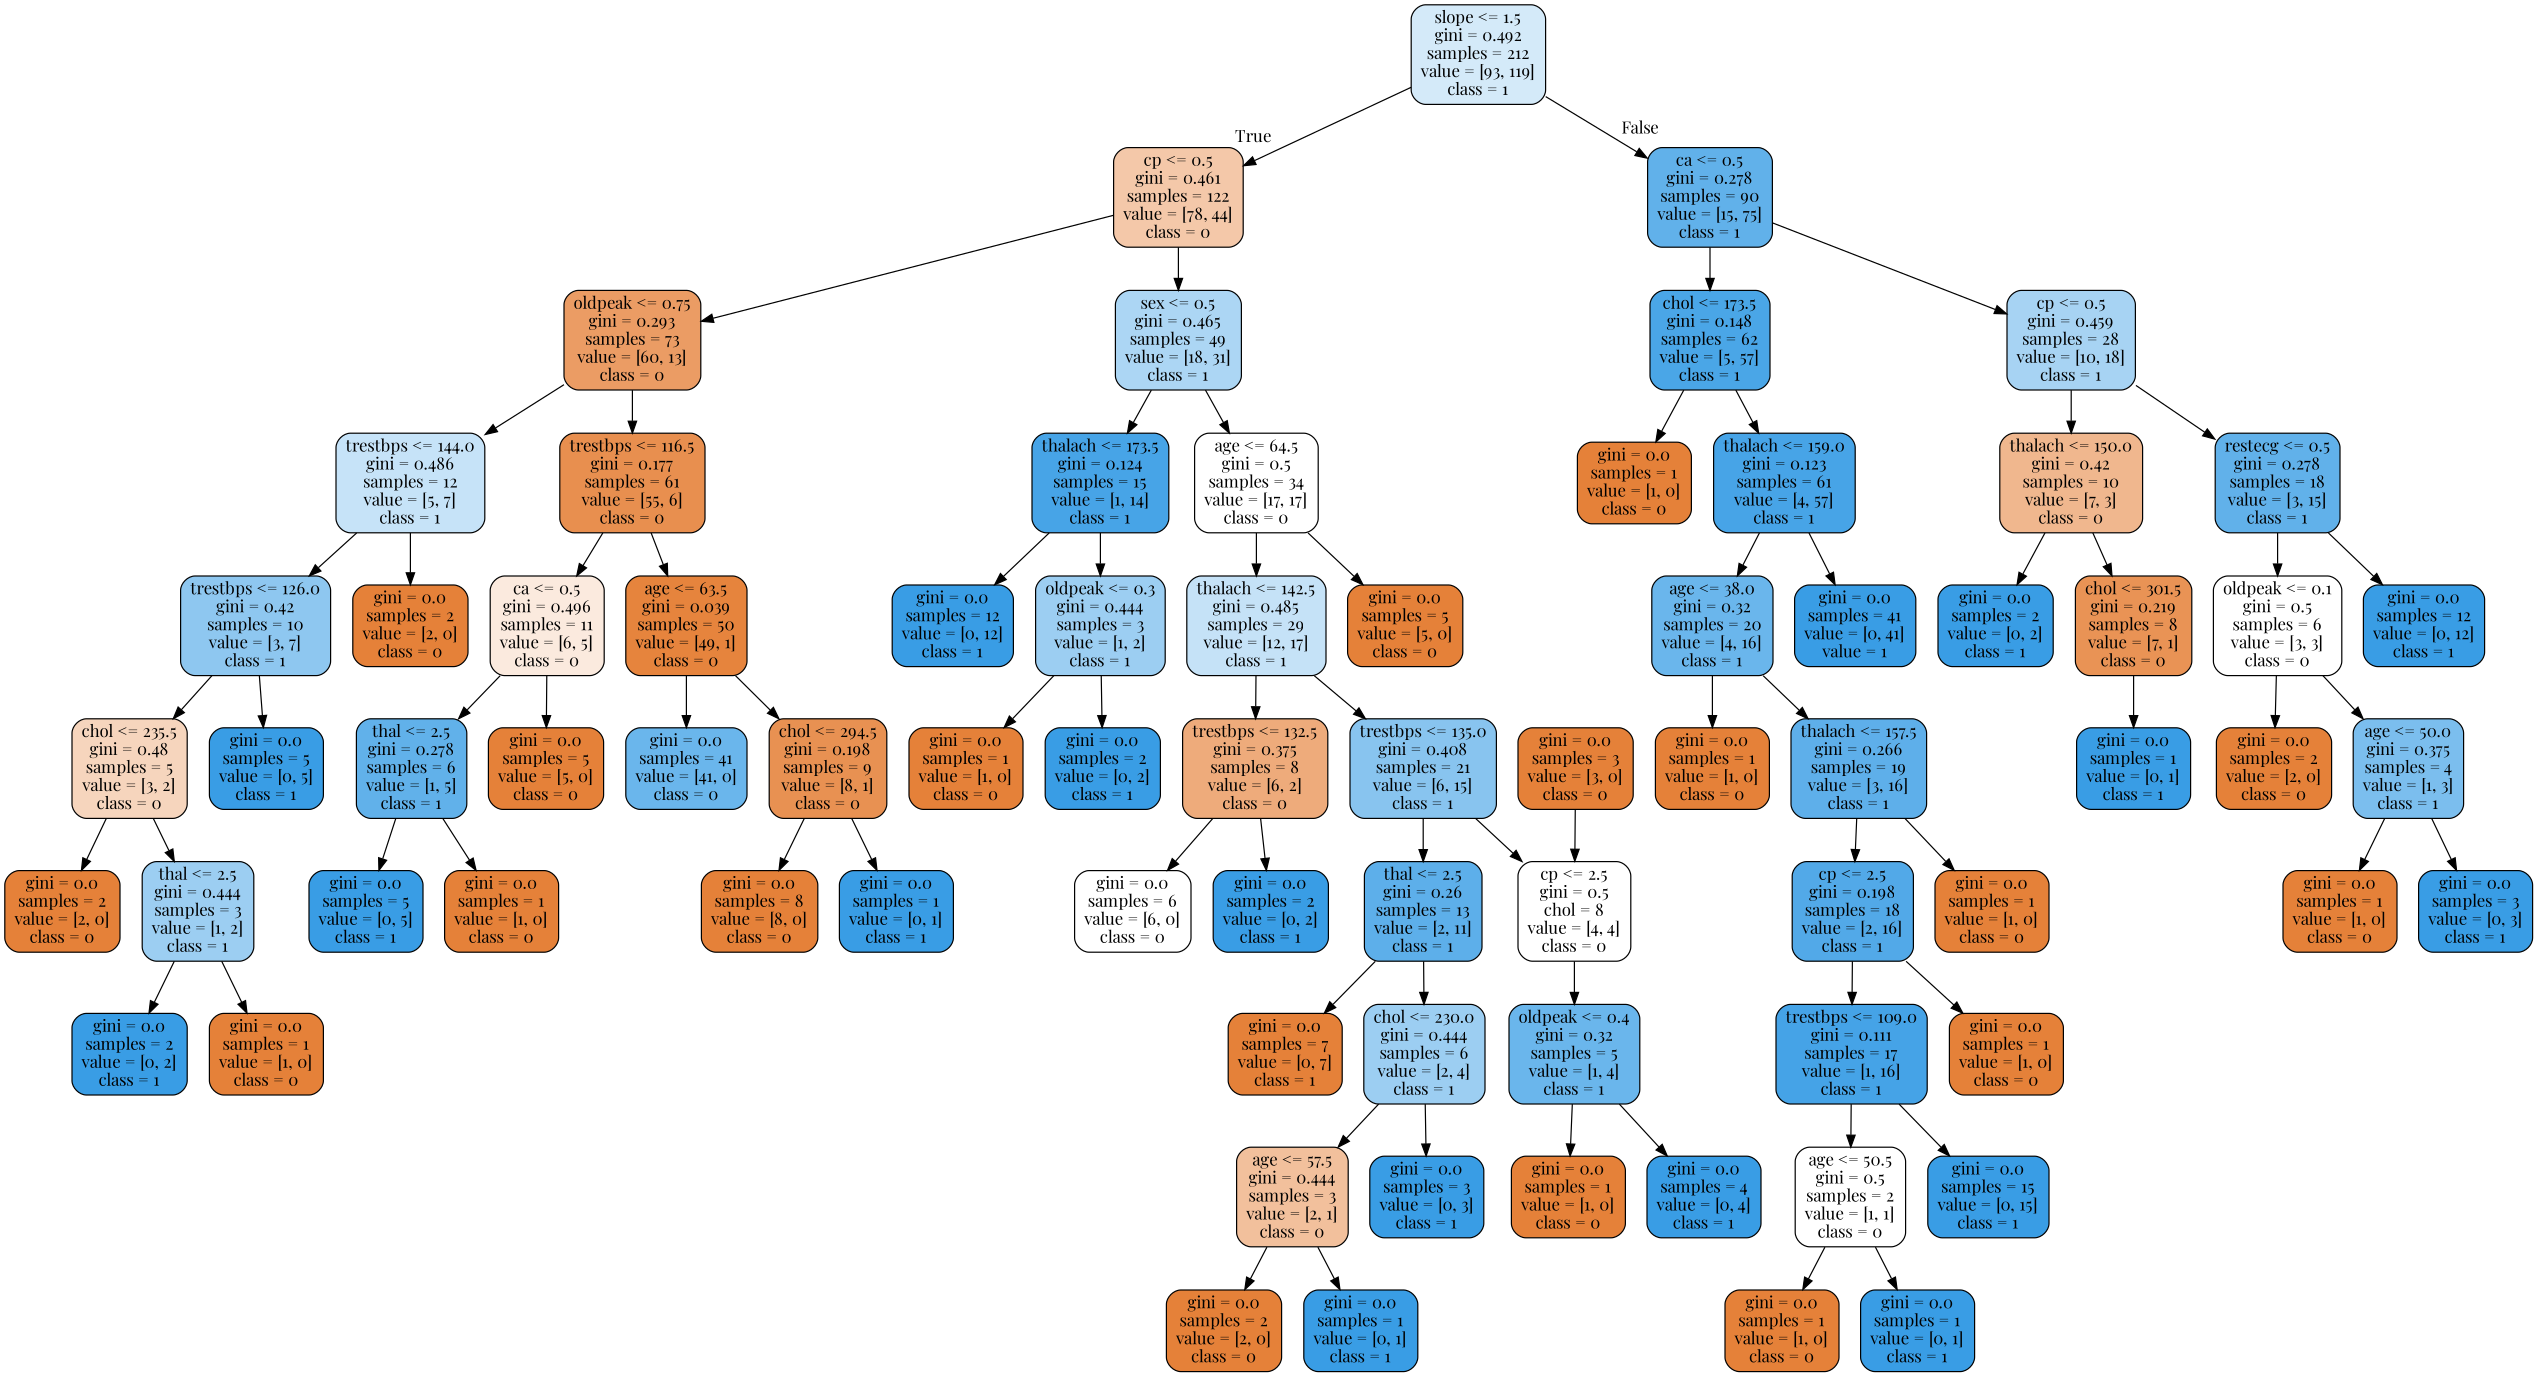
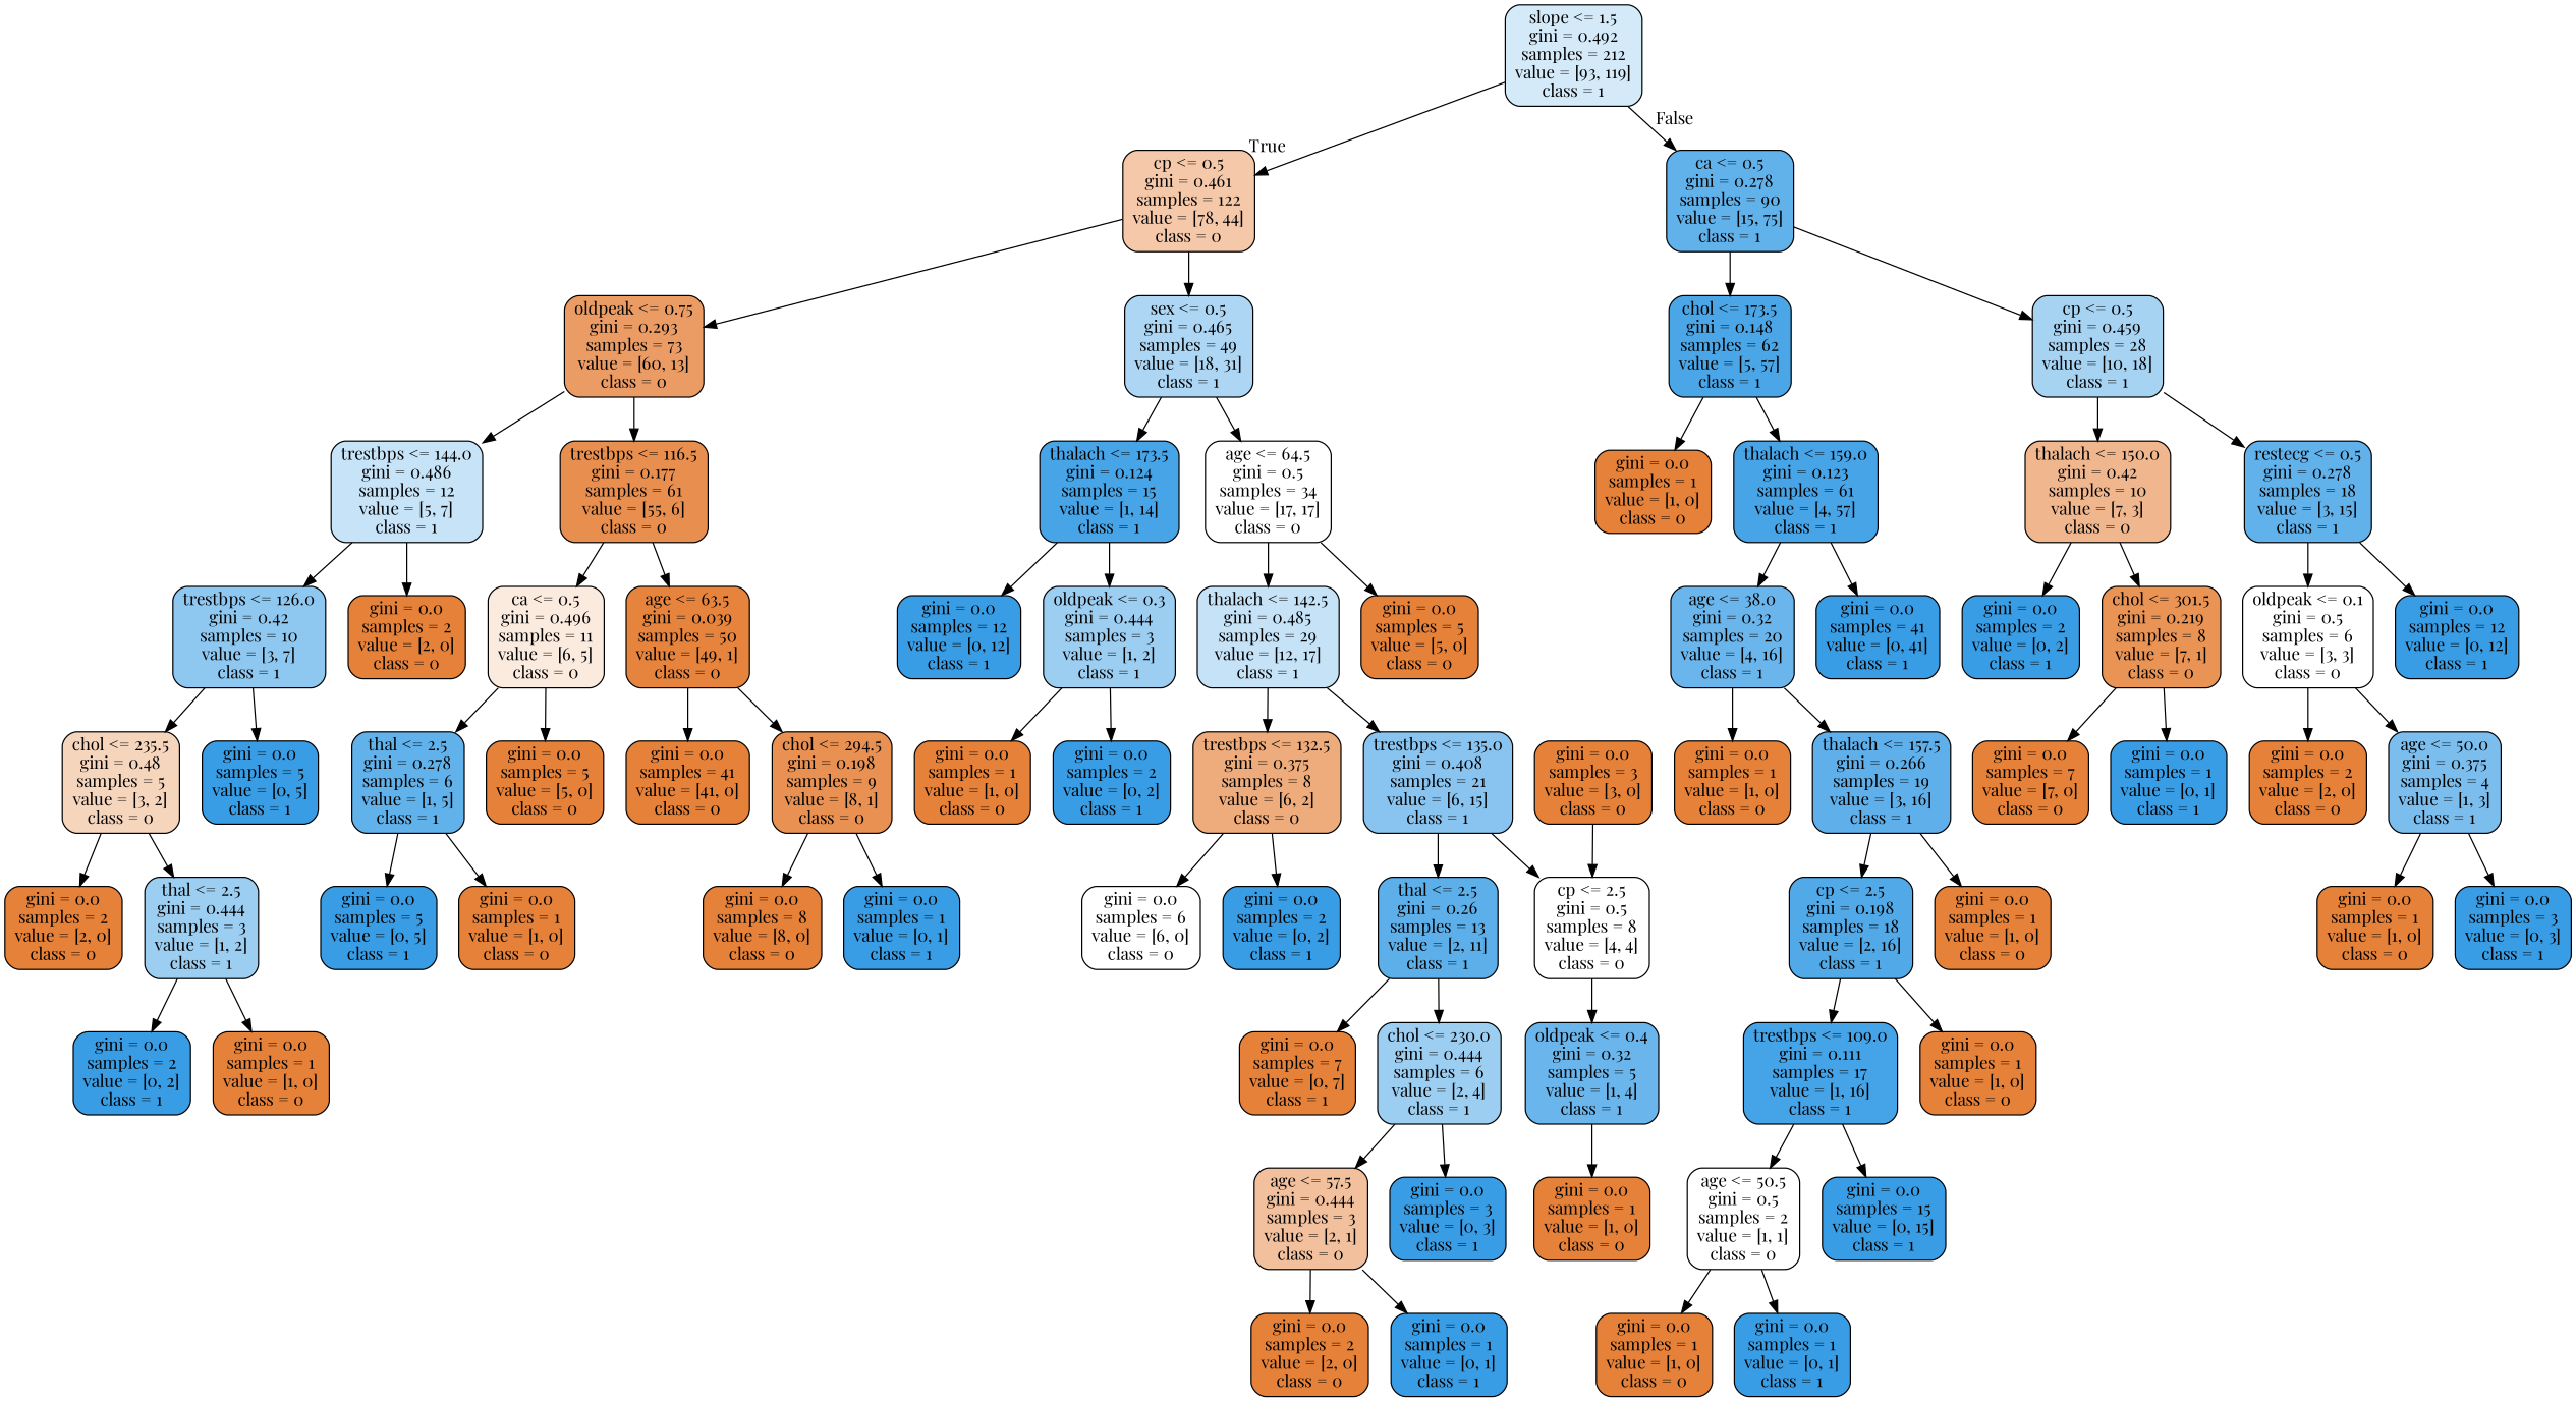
  digraph {
    fontname="Playfair Display"
    node [color=black fillcolor="#e58139" fontname="Playfair Display" shape=box style="filled, rounded"]
    edge [fontname="Playfair Display"]
    n1 [fillcolor="#d4eaf9" label="slope <= 1.5\ngini = 0.492\nsamples = 212\nvalue = [93, 119]\nclass = 1"]
    n2 [fillcolor="#f4c8a9" label="cp <= 0.5\ngini = 0.461\nsamples = 122\nvalue = [78, 44]\nclass = 0"]
    n3 [fillcolor="#61b1ea" label="ca <= 0.5\ngini = 0.278\nsamples = 90\nvalue = [15, 75]\nclass = 1"]
    n4 [fillcolor="#eb9c64" label="oldpeak <= 0.75\ngini = 0.293\nsamples = 73\nvalue = [60, 13]\nclass = 0"]
    n5 [fillcolor="#acd6f4" label="sex <= 0.5\ngini = 0.465\nsamples = 49\nvalue = [18, 31]\nclass = 1"]
    n6 [fillcolor="#4aa6e7" label="chol <= 173.5\ngini = 0.148\nsamples = 62\nvalue = [5, 57]\nclass = 1"]
    n7 [fillcolor="#a7d3f3" label="cp <= 0.5\ngini = 0.459\nsamples = 28\nvalue = [10, 18]\nclass = 1"]
    n8 [fillcolor="#c6e3f8" label="trestbps <= 144.0\ngini = 0.486\nsamples = 12\nvalue = [5, 7]\nclass = 1"]
    n9 [fillcolor="#e88f4f" label="trestbps <= 116.5\ngini = 0.177\nsamples = 61\nvalue = [55, 6]\nclass = 0"]
    n10 [fillcolor="#47a4e7" label="thalach <= 173.5\ngini = 0.124\nsamples = 15\nvalue = [1, 14]\nclass = 1"]
    n11 [fillcolor="#ffffff" label="age <= 64.5\ngini = 0.5\nsamples = 34\nvalue = [17, 17]\nclass = 0"]
    n12 [fillcolor="#8ec7f0" label="trestbps <= 126.0\ngini = 0.42\nsamples = 10\nvalue = [3, 7]\nclass = 1"]
    n13 [label="gini = 0.0\nsamples = 2\nvalue = [2, 0]\nclass = 0"]
    n14 [fillcolor="#fbeade" label="ca <= 0.5\ngini = 0.496\nsamples = 11\nvalue = [6, 5]\nclass = 0"]
    n15 [fillcolor="#e6843d" label="age <= 63.5\ngini = 0.039\nsamples = 50\nvalue = [49, 1]\nclass = 0"]
    n16 [fillcolor="#f6d5bd" label="chol <= 235.5\ngini = 0.48\nsamples = 5\nvalue = [3, 2]\nclass = 0"]
    n17 [fillcolor="#399de5" label="gini = 0.0\nsamples = 5\nvalue = [0, 5]\nclass = 1"]
    n18 [label="gini = 0.0\nsamples = 2\nvalue = [2, 0]\nclass = 0"]
    n19 [fillcolor="#9ccef2" label="thal <= 2.5\ngini = 0.444\nsamples = 3\nvalue = [1, 2]\nclass = 1"]
    n20 [fillcolor="#399de5" label="gini = 0.0\nsamples = 2\nvalue = [0, 2]\nclass = 1"]
    n21 [label="gini = 0.0\nsamples = 1\nvalue = [1, 0]\nclass = 0"]
    n22 [fillcolor="#61b1ea" label="thal <= 2.5\ngini = 0.278\nsamples = 6\nvalue = [1, 5]\nclass = 1"]
    n23 [label="gini = 0.0\nsamples = 5\nvalue = [5, 0]\nclass = 0"]
-   n24 [fillcolor="#6ab6ec" label="gini = 0.0\nsamples = 41\nvalue = [41, 0]\nclass = 0"]
+   n24 [label="gini = 0.0\nsamples = 41\nvalue = [41, 0]\nclass = 0"]
    n25 [fillcolor="#e89152" label="chol <= 294.5\ngini = 0.198\nsamples = 9\nvalue = [8, 1]\nclass = 0"]
    n26 [fillcolor="#399de5" label="gini = 0.0\nsamples = 5\nvalue = [0, 5]\nclass = 1"]
    n27 [label="gini = 0.0\nsamples = 1\nvalue = [1, 0]\nclass = 0"]
    n28 [label="gini = 0.0\nsamples = 8\nvalue = [8, 0]\nclass = 0"]
    n29 [fillcolor="#399de5" label="gini = 0.0\nsamples = 1\nvalue = [0, 1]\nclass = 1"]
    n30 [fillcolor="#399de5" label="gini = 0.0\nsamples = 12\nvalue = [0, 12]\nclass = 1"]
    n31 [fillcolor="#9ccef2" label="oldpeak <= 0.3\ngini = 0.444\nsamples = 3\nvalue = [1, 2]\nclass = 1"]
    n32 [fillcolor="#c5e2f7" label="thalach <= 142.5\ngini = 0.485\nsamples = 29\nvalue = [12, 17]\nclass = 1"]
    n33 [label="gini = 0.0\nsamples = 5\nvalue = [5, 0]\nclass = 0"]
    n34 [label="gini = 0.0\nsamples = 1\nvalue = [1, 0]\nclass = 0"]
    n35 [fillcolor="#399de5" label="gini = 0.0\nsamples = 2\nvalue = [0, 2]\nclass = 1"]
    n36 [fillcolor="#eeab7b" label="trestbps <= 132.5\ngini = 0.375\nsamples = 8\nvalue = [6, 2]\nclass = 0"]
    n37 [fillcolor="#88c4ef" label="trestbps <= 135.0\ngini = 0.408\nsamples = 21\nvalue = [6, 15]\nclass = 1"]
    n38 [fillcolor="#ffffff" label="gini = 0.0\nsamples = 6\nvalue = [6, 0]\nclass = 0"]
    n39 [fillcolor="#399de5" label="gini = 0.0\nsamples = 2\nvalue = [0, 2]\nclass = 1"]
    n40 [fillcolor="#5dafea" label="thal <= 2.5\ngini = 0.26\nsamples = 13\nvalue = [2, 11]\nclass = 1"]
-   n41 [fillcolor="#ffffff" label="cp <= 2.5\ngini = 0.5\nchol = 8\nvalue = [4, 4]\nclass = 0"]
+   n41 [fillcolor="#ffffff" label="cp <= 2.5\ngini = 0.5\nsamples = 8\nvalue = [4, 4]\nclass = 0"]
    n42 [label="gini = 0.0\nsamples = 7\nvalue = [0, 7]\nclass = 1"]
    n43 [fillcolor="#9ccef2" label="chol <= 230.0\ngini = 0.444\nsamples = 6\nvalue = [2, 4]\nclass = 1"]
    n44 [fillcolor="#6ab6ec" label="oldpeak <= 0.4\ngini = 0.32\nsamples = 5\nvalue = [1, 4]\nclass = 1"]
    n45 [fillcolor="#f2c09c" label="age <= 57.5\ngini = 0.444\nsamples = 3\nvalue = [2, 1]\nclass = 0"]
    n46 [fillcolor="#399de5" label="gini = 0.0\nsamples = 3\nvalue = [0, 3]\nclass = 1"]
    n47 [label="gini = 0.0\nsamples = 2\nvalue = [2, 0]\nclass = 0"]
    n48 [fillcolor="#399de5" label="gini = 0.0\nsamples = 1\nvalue = [0, 1]\nclass = 1"]
    n49 [label="gini = 0.0\nsamples = 3\nvalue = [3, 0]\nclass = 0"]
    n50 [label="gini = 0.0\nsamples = 1\nvalue = [1, 0]\nclass = 0"]
-   n51 [fillcolor="#399de5" label="gini = 0.0\nsamples = 4\nvalue = [0, 4]\nclass = 1"]
    n52 [label="gini = 0.0\nsamples = 1\nvalue = [1, 0]\nclass = 0"]
    n53 [fillcolor="#47a4e7" label="thalach <= 159.0\ngini = 0.123\nsamples = 61\nvalue = [4, 57]\nclass = 1"]
    n54 [fillcolor="#f0b78e" label="thalach <= 150.0\ngini = 0.42\nsamples = 10\nvalue = [7, 3]\nclass = 0"]
    n55 [fillcolor="#61b1ea" label="restecg <= 0.5\ngini = 0.278\nsamples = 18\nvalue = [3, 15]\nclass = 1"]
    n56 [fillcolor="#6ab6ec" label="age <= 38.0\ngini = 0.32\nsamples = 20\nvalue = [4, 16]\nclass = 1"]
-   n57 [fillcolor="#399de5" label="gini = 0.0\nsamples = 41\nvalue = [0, 41]\nvalue = 1"]
+   n57 [fillcolor="#399de5" label="gini = 0.0\nsamples = 41\nvalue = [0, 41]\nclass = 1"]
    n58 [label="gini = 0.0\nsamples = 1\nvalue = [1, 0]\nclass = 0"]
    n59 [fillcolor="#5eafea" label="thalach <= 157.5\ngini = 0.266\nsamples = 19\nvalue = [3, 16]\nclass = 1"]
    n60 [fillcolor="#52a9e8" label="cp <= 2.5\ngini = 0.198\nsamples = 18\nvalue = [2, 16]\nclass = 1"]
    n61 [label="gini = 0.0\nsamples = 1\nvalue = [1, 0]\nclass = 0"]
    n62 [fillcolor="#45a3e7" label="trestbps <= 109.0\ngini = 0.111\nsamples = 17\nvalue = [1, 16]\nclass = 1"]
    n63 [label="gini = 0.0\nsamples = 1\nvalue = [1, 0]\nclass = 0"]
    n64 [fillcolor="#ffffff" label="age <= 50.5\ngini = 0.5\nsamples = 2\nvalue = [1, 1]\nclass = 0"]
    n65 [fillcolor="#399de5" label="gini = 0.0\nsamples = 15\nvalue = [0, 15]\nclass = 1"]
    n66 [label="gini = 0.0\nsamples = 1\nvalue = [1, 0]\nclass = 0"]
    n67 [fillcolor="#399de5" label="gini = 0.0\nsamples = 1\nvalue = [0, 1]\nclass = 1"]
    n68 [fillcolor="#399de5" label="gini = 0.0\nsamples = 2\nvalue = [0, 2]\nclass = 1"]
    n69 [fillcolor="#e99355" label="chol <= 301.5\ngini = 0.219\nsamples = 8\nvalue = [7, 1]\nclass = 0"]
    n70 [fillcolor="#ffffff" label="oldpeak <= 0.1\ngini = 0.5\nsamples = 6\nvalue = [3, 3]\nclass = 0"]
    n71 [fillcolor="#399de5" label="gini = 0.0\nsamples = 12\nvalue = [0, 12]\nclass = 1"]
+   n72 [label="gini = 0.0\nsamples = 7\nvalue = [7, 0]\nclass = 0"]
    n73 [fillcolor="#399de5" label="gini = 0.0\nsamples = 1\nvalue = [0, 1]\nclass = 1"]
    n74 [label="gini = 0.0\nsamples = 2\nvalue = [2, 0]\nclass = 0"]
    n75 [fillcolor="#7bbeee" label="age <= 50.0\ngini = 0.375\nsamples = 4\nvalue = [1, 3]\nclass = 1"]
    n76 [label="gini = 0.0\nsamples = 1\nvalue = [1, 0]\nclass = 0"]
    n77 [fillcolor="#399de5" label="gini = 0.0\nsamples = 3\nvalue = [0, 3]\nclass = 1"]
    n1 -> n2 [headlabel=True labelangle=45 labeldistance=2.5]
    n1 -> n3 [headlabel=False labelangle=-45 labeldistance=2.5]
    n2 -> n4
    n2 -> n5
    n3 -> n6
    n3 -> n7
    n4 -> n8
    n4 -> n9
    n5 -> n10
    n5 -> n11
    n6 -> n52
    n6 -> n53
    n7 -> n54
    n7 -> n55
    n8 -> n12
    n8 -> n13
    n9 -> n14
    n9 -> n15
    n10 -> n30
    n10 -> n31
    n11 -> n32
    n11 -> n33
    n12 -> n16
    n12 -> n17
    n14 -> n22
    n14 -> n23
    n15 -> n24
    n15 -> n25
    n16 -> n18
    n16 -> n19
    n19 -> n20
    n19 -> n21
    n22 -> n26
    n22 -> n27
    n25 -> n28
    n25 -> n29
    n31 -> n34
    n31 -> n35
    n32 -> n36
    n32 -> n37
    n36 -> n38
    n36 -> n39
    n37 -> n40
    n37 -> n41
    n40 -> n42
    n40 -> n43
    n41 -> n44
    n43 -> n45
    n43 -> n46
    n44 -> n50
-   n44 -> n51
    n45 -> n47
    n45 -> n48
    n49 -> n41
    n53 -> n56
    n53 -> n57
    n54 -> n68
    n54 -> n69
    n55 -> n70
    n55 -> n71
    n56 -> n58
    n56 -> n59
    n59 -> n60
    n59 -> n61
    n60 -> n62
    n60 -> n63
    n62 -> n64
    n62 -> n65
    n64 -> n66
    n64 -> n67
+   n69 -> n72
    n69 -> n73
    n70 -> n74
    n70 -> n75
    n75 -> n76
    n75 -> n77
  }
